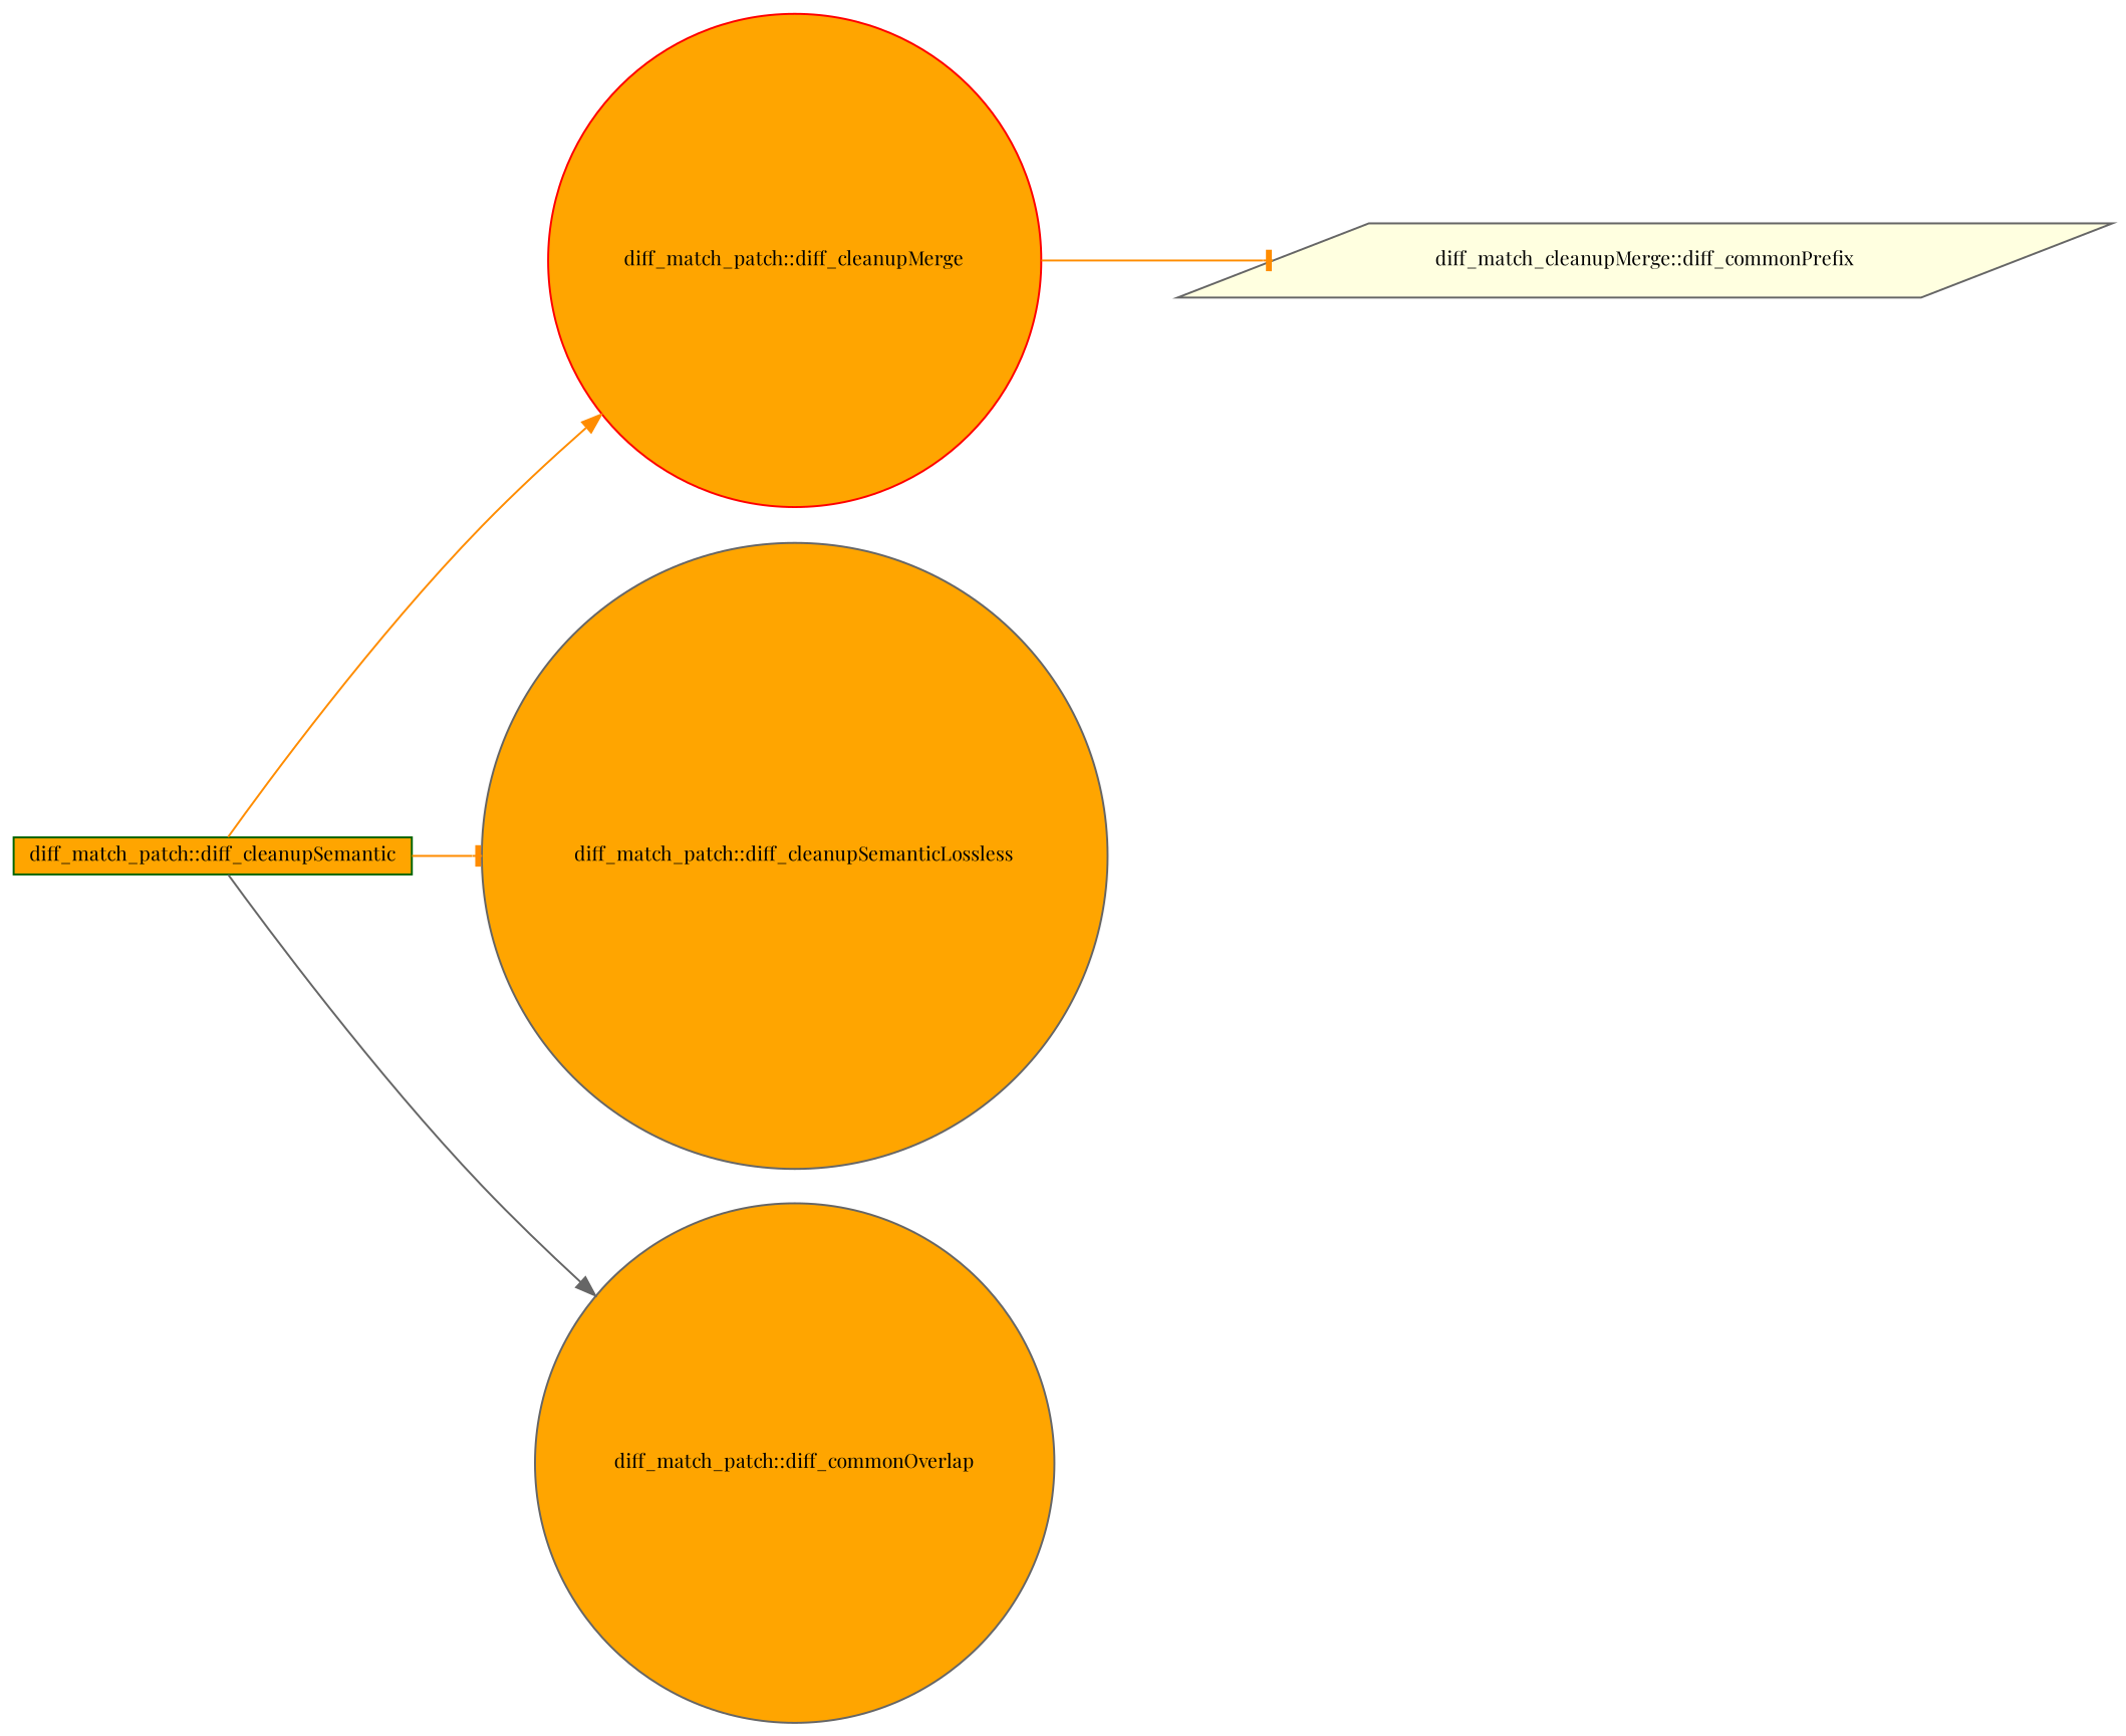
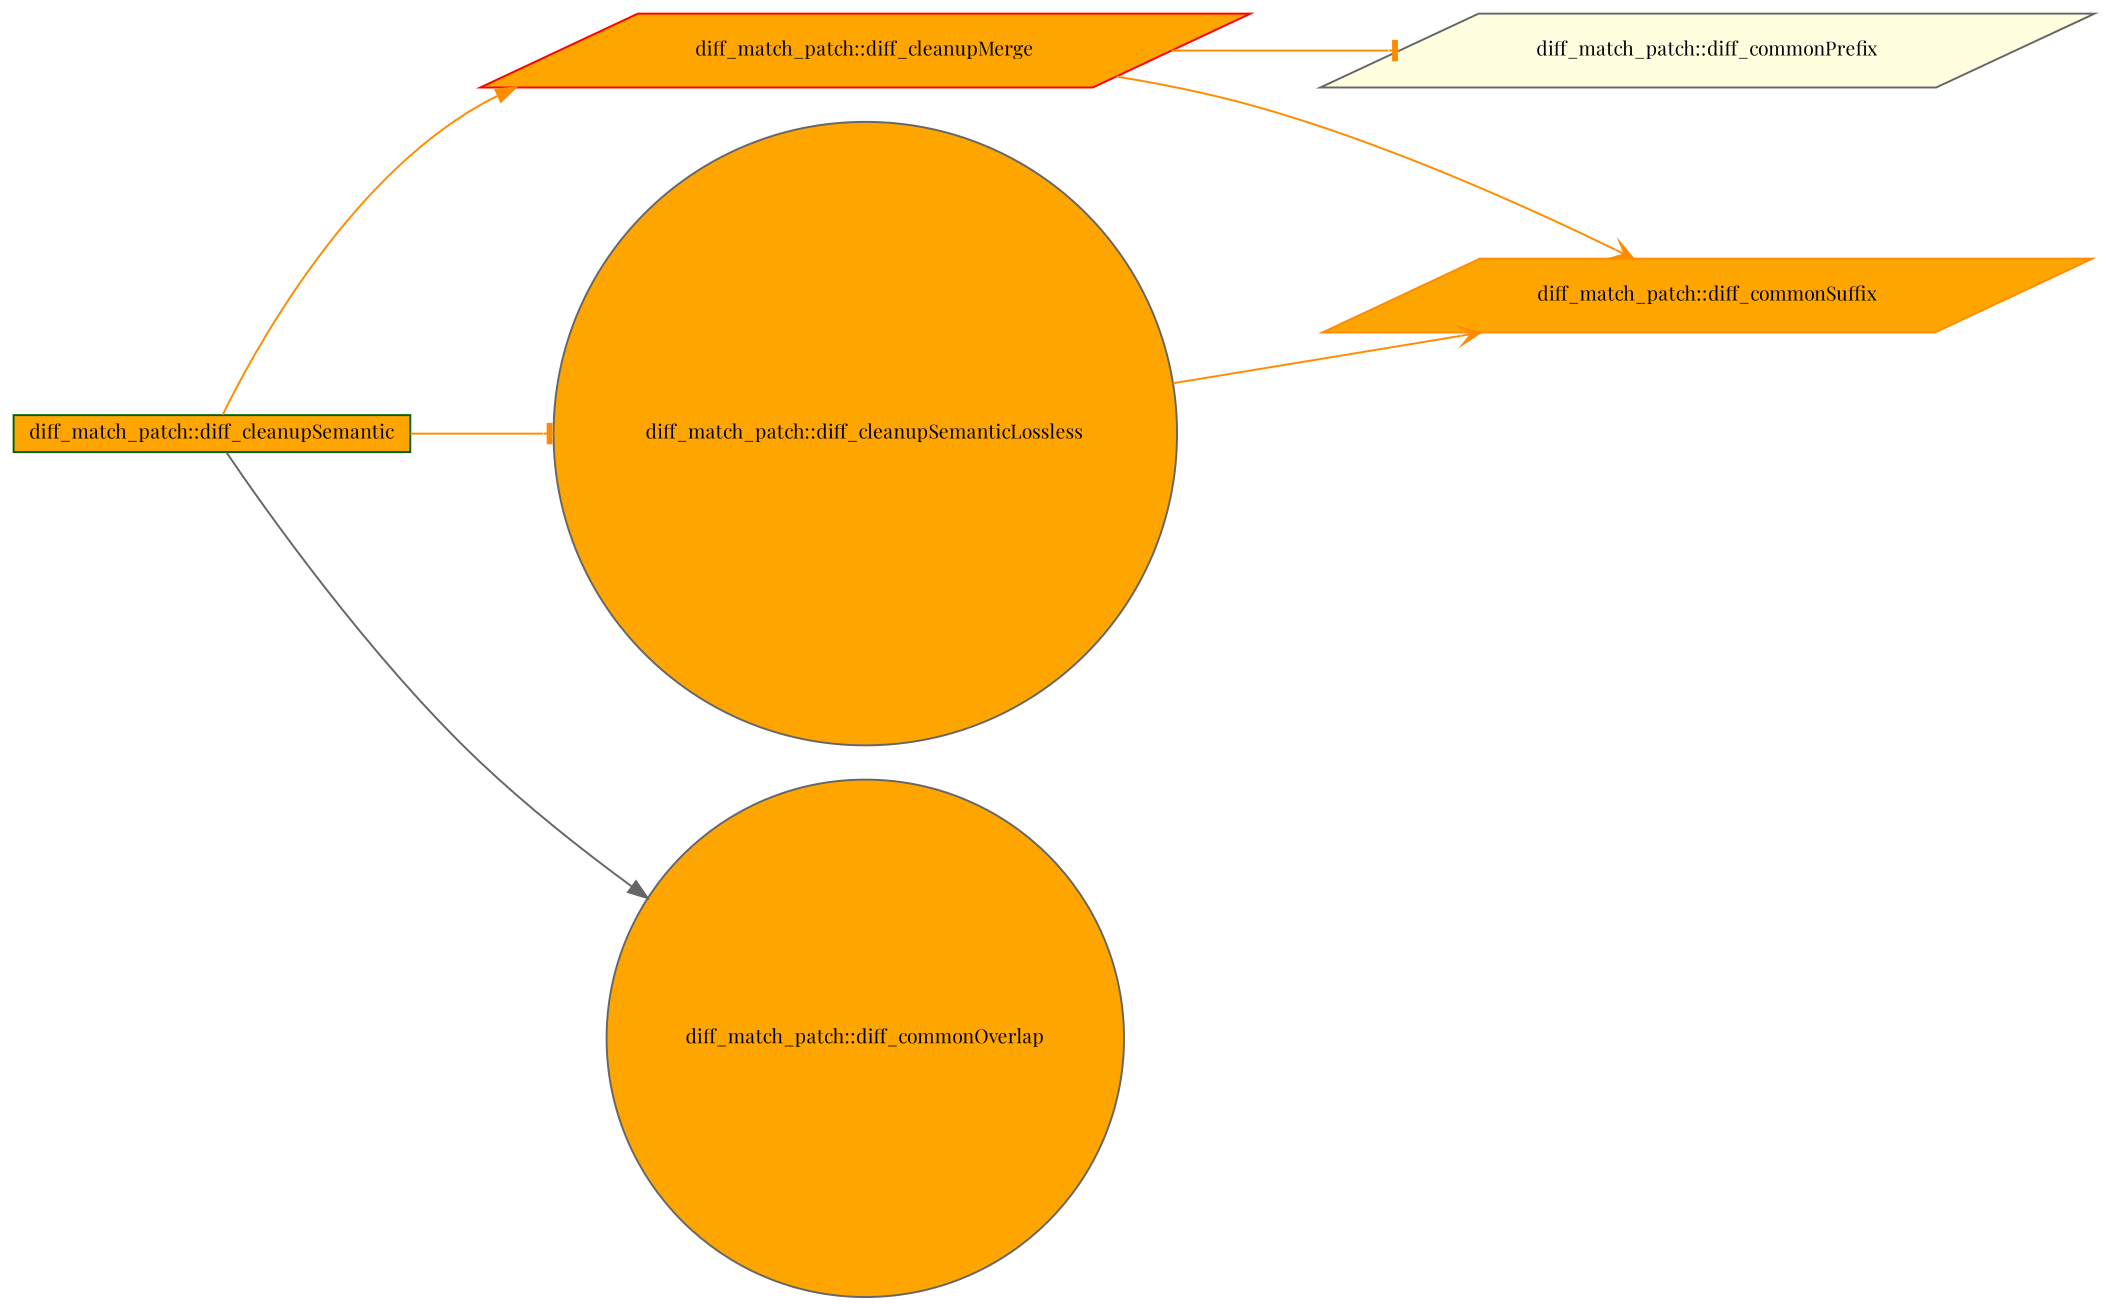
  digraph {
    fontname="Playfair Display"
    rankdir=LR
    node [color=gray40 fillcolor=orange fontname="Playfair Display" fontsize=10 shape=circle style=filled]
    edge [arrowhead=normal color=darkorange fontname="Playfair Display" fontsize=10 labelfontname="FreeSans.ttf" labelfontsize=10 style=solid]
    n1 [color=darkgreen fontcolor=black height=0.2 label="diff_match_patch::diff_cleanupSemantic" shape=box width=0.4]
-   n2 [color=red height=0.2 label="diff_match_patch::diff_cleanupMerge" width=0.4]
+   n2 [color=red height=0.2 label="diff_match_patch::diff_cleanupMerge" shape=parallelogram width=0.4]
    n3 [height=0.2 label="diff_match_patch::diff_cleanupSemanticLossless" width=0.4]
    n4 [height=0.2 label="diff_match_patch::diff_commonOverlap" width=0.4]
-   n5 [fillcolor=lightyellow height=0.2 label="diff_match_cleanupMerge::diff_commonPrefix" shape=parallelogram width=0.4]
+   n5 [fillcolor=lightyellow height=0.2 label="diff_match_patch::diff_commonPrefix" shape=parallelogram width=0.4]
+   n6 [color=darkorange height=0.2 label="diff_match_patch::diff_commonSuffix" shape=parallelogram width=0.4]
    n1 -> n2
    n1 -> n3 [arrowhead=tee]
    n1 -> n4 [color=gray40]
    n2 -> n5 [arrowhead=tee]
+   n2 -> n6 [arrowhead=vee]
+   n3 -> n6 [arrowhead=vee]
  }
